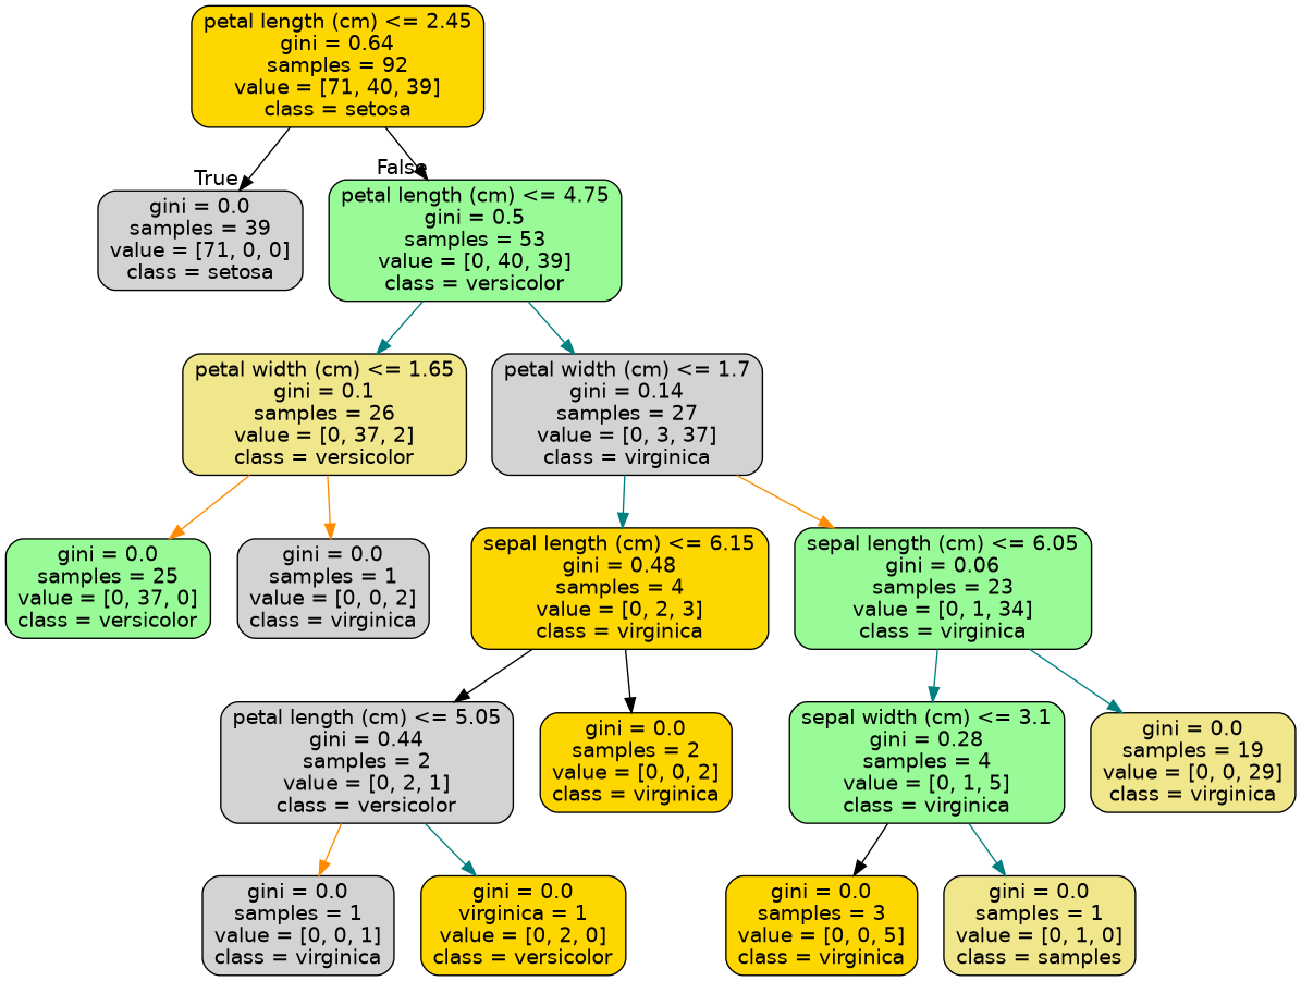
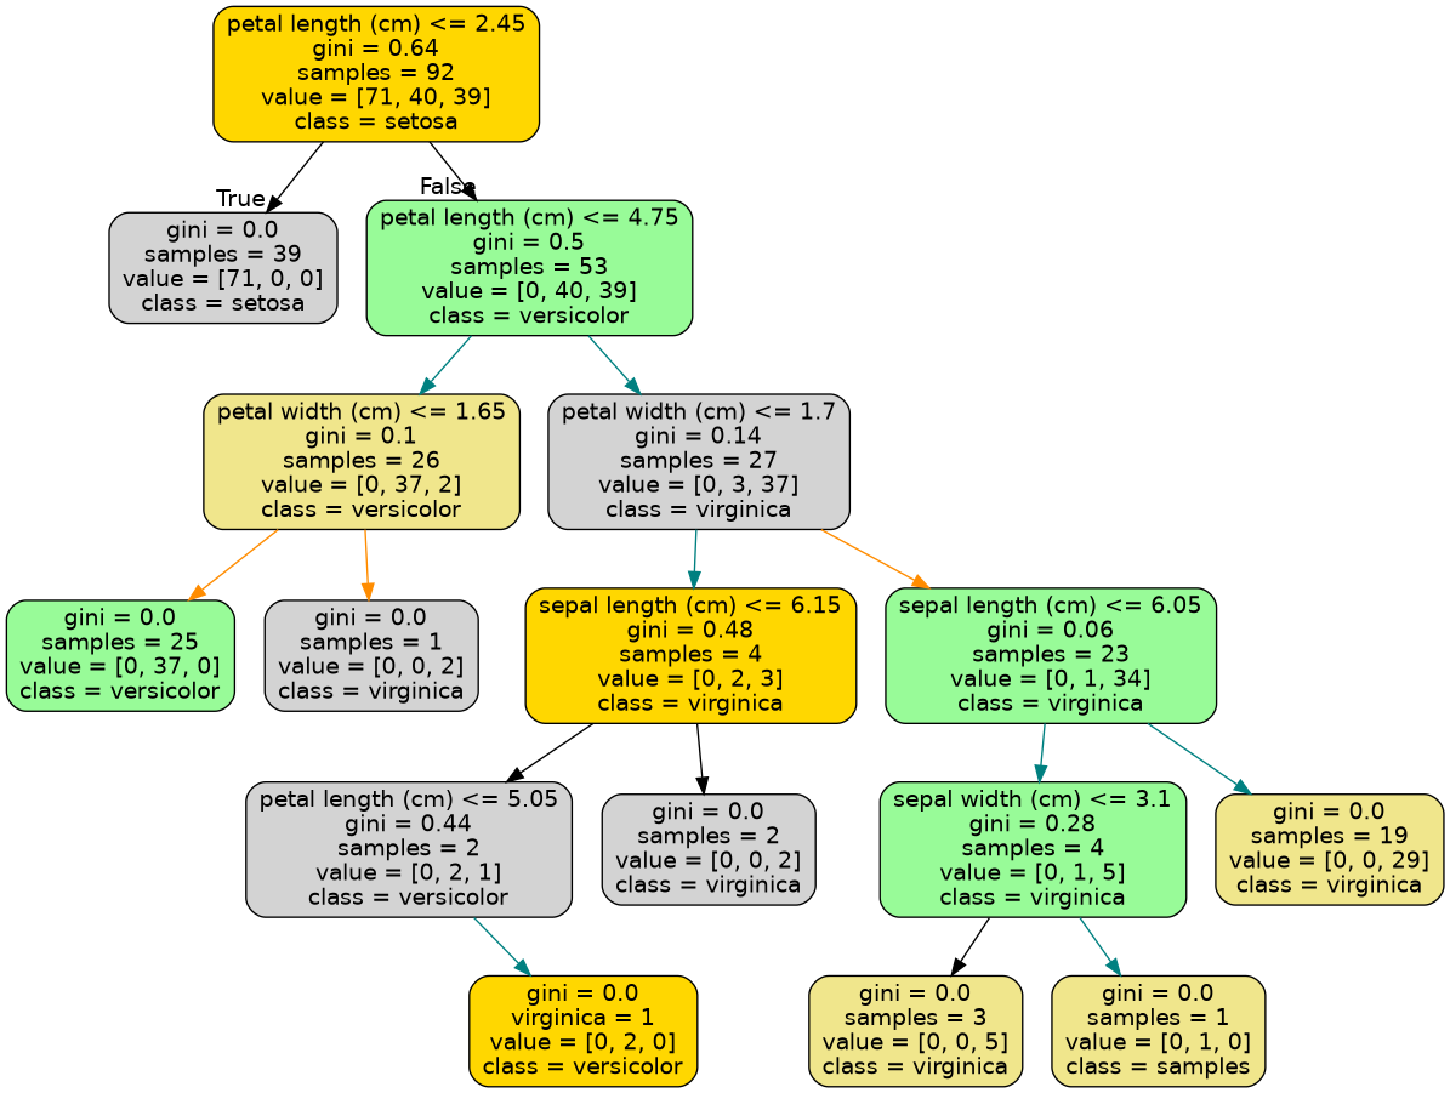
  digraph {
    node [color=black fillcolor=lightgrey fontname=helvetica shape=box style="filled, rounded"]
    edge [color=teal fontname=helvetica]
    n1 [fillcolor=gold label="petal length (cm) <= 2.45\ngini = 0.64\nsamples = 92\nvalue = [71, 40, 39]\nclass = setosa"]
    n2 [label="gini = 0.0\nsamples = 39\nvalue = [71, 0, 0]\nclass = setosa"]
    n3 [fillcolor=palegreen label="petal length (cm) <= 4.75\ngini = 0.5\nsamples = 53\nvalue = [0, 40, 39]\nclass = versicolor"]
    n4 [fillcolor=khaki label="petal width (cm) <= 1.65\ngini = 0.1\nsamples = 26\nvalue = [0, 37, 2]\nclass = versicolor"]
    n5 [label="petal width (cm) <= 1.7\ngini = 0.14\nsamples = 27\nvalue = [0, 3, 37]\nclass = virginica"]
    n6 [fillcolor=palegreen label="gini = 0.0\nsamples = 25\nvalue = [0, 37, 0]\nclass = versicolor"]
    n7 [label="gini = 0.0\nsamples = 1\nvalue = [0, 0, 2]\nclass = virginica"]
    n8 [fillcolor=gold label="sepal length (cm) <= 6.15\ngini = 0.48\nsamples = 4\nvalue = [0, 2, 3]\nclass = virginica"]
    n9 [fillcolor=palegreen label="sepal length (cm) <= 6.05\ngini = 0.06\nsamples = 23\nvalue = [0, 1, 34]\nclass = virginica"]
    n10 [label="petal length (cm) <= 5.05\ngini = 0.44\nsamples = 2\nvalue = [0, 2, 1]\nclass = versicolor"]
-   n11 [fillcolor=gold label="gini = 0.0\nsamples = 2\nvalue = [0, 0, 2]\nclass = virginica"]
+   n11 [label="gini = 0.0\nsamples = 2\nvalue = [0, 0, 2]\nclass = virginica"]
    n12 [fillcolor=palegreen label="sepal width (cm) <= 3.1\ngini = 0.28\nsamples = 4\nvalue = [0, 1, 5]\nclass = virginica"]
    n13 [fillcolor=khaki label="gini = 0.0\nsamples = 19\nvalue = [0, 0, 29]\nclass = virginica"]
-   n14 [label="gini = 0.0\nsamples = 1\nvalue = [0, 0, 1]\nclass = virginica"]
    n15 [fillcolor=gold label="gini = 0.0\nvirginica = 1\nvalue = [0, 2, 0]\nclass = versicolor"]
-   n16 [fillcolor=gold label="gini = 0.0\nsamples = 3\nvalue = [0, 0, 5]\nclass = virginica"]
+   n16 [fillcolor=khaki label="gini = 0.0\nsamples = 3\nvalue = [0, 0, 5]\nclass = virginica"]
    n17 [fillcolor=khaki label="gini = 0.0\nsamples = 1\nvalue = [0, 1, 0]\nclass = samples"]
    n1 -> n2 [color=black headlabel=True labelangle=45 labeldistance=2.5]
    n1 -> n3 [color=black headlabel=False labelangle=-45 labeldistance=2.5]
    n3 -> n4
    n3 -> n5
    n4 -> n6 [color=darkorange]
    n4 -> n7 [color=darkorange]
    n5 -> n8
    n5 -> n9 [color=darkorange]
    n8 -> n10 [color=black]
    n8 -> n11 [color=black]
    n9 -> n12
    n9 -> n13
-   n10 -> n14 [color=darkorange]
    n10 -> n15
    n12 -> n16 [color=black]
    n12 -> n17
  }
